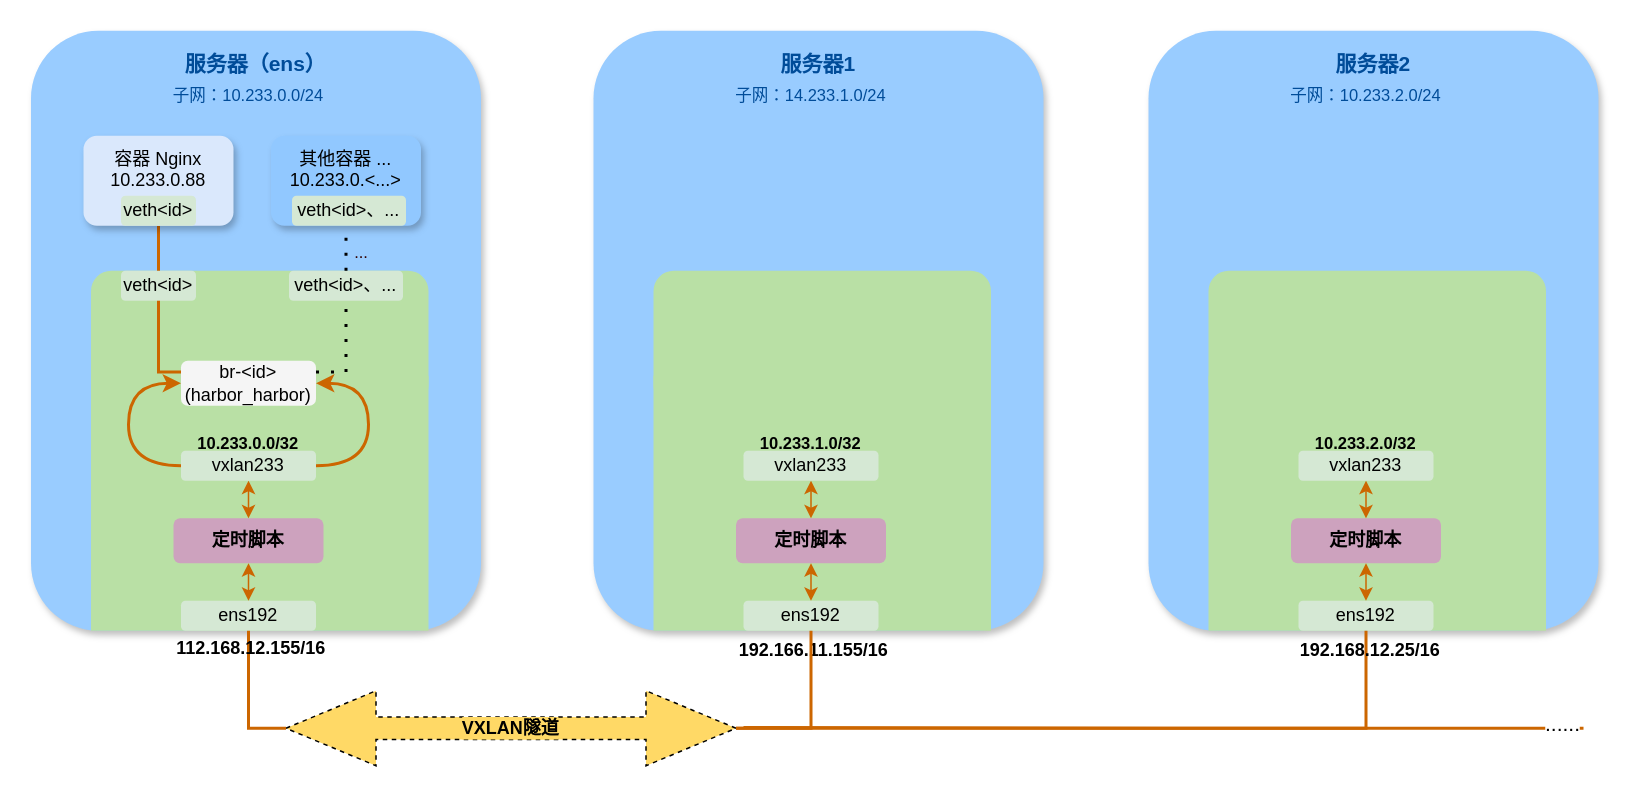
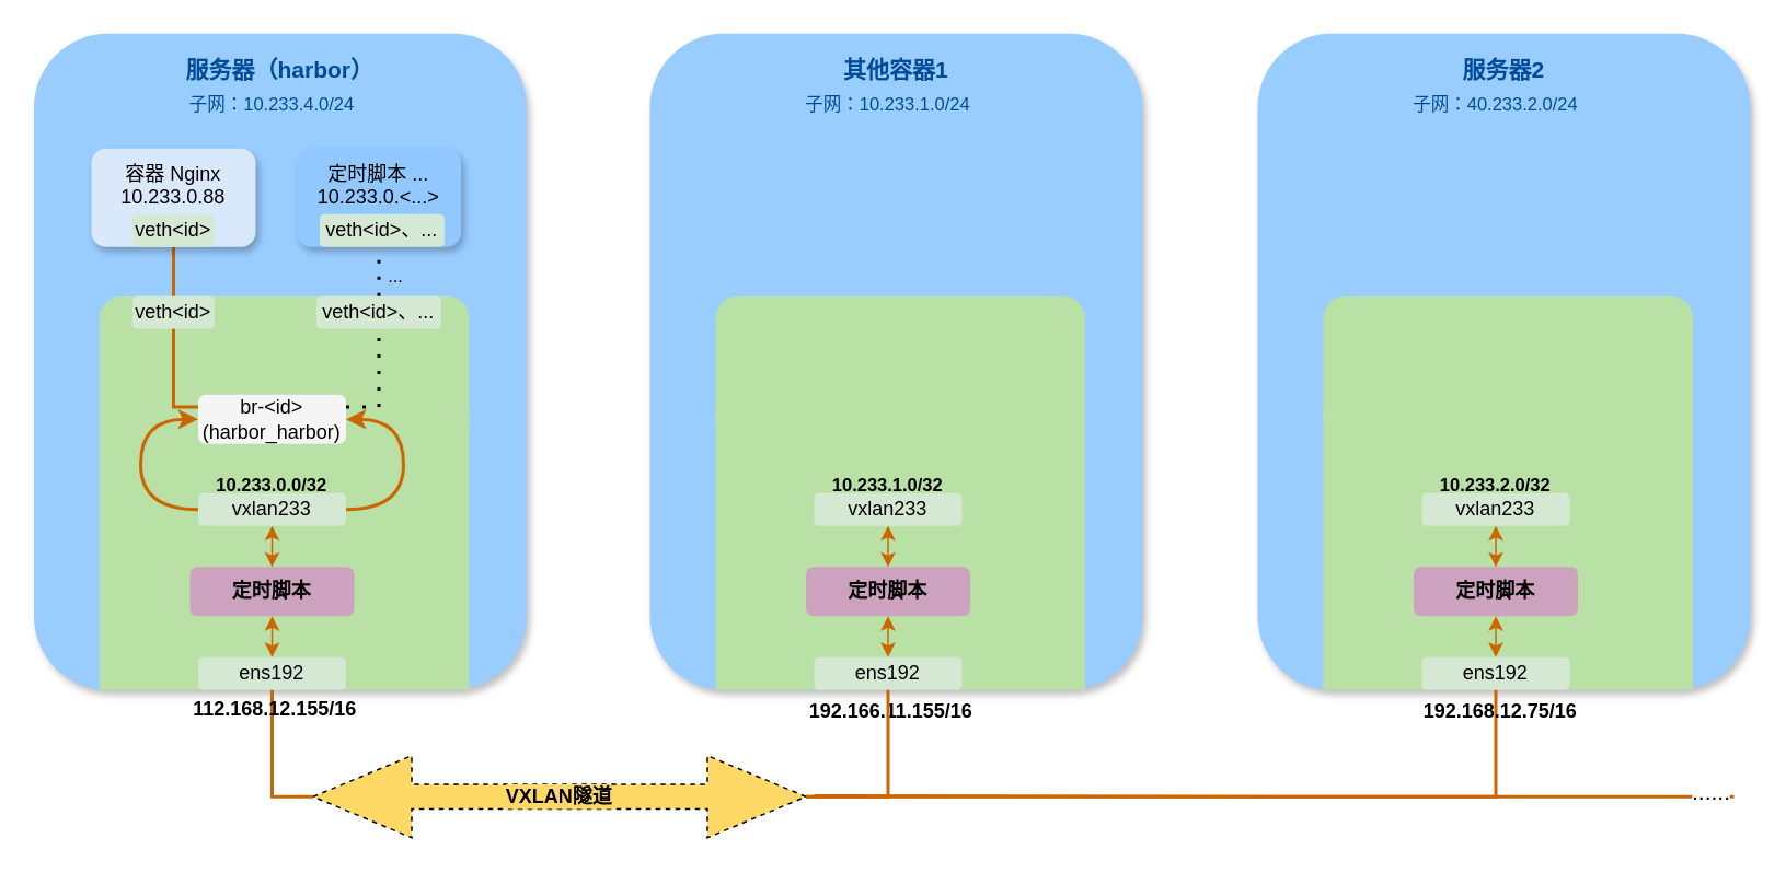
  <mxCell id="0" />
  <mxCell id="1" parent="0" />
  <mxCell id="2" value="" style="rounded=1;whiteSpace=wrap;html=1;labelBackgroundColor=none;labelBorderColor=none;fillColor=#99CCFF;strokeColor=none;shadow=1;" vertex="1" parent="1"><mxGeometry x="20" y="20" width="300" height="400" as="geometry" /></mxCell>
  <mxCell id="3" value="" style="rounded=1;whiteSpace=wrap;html=1;fillColor=#B9E0A5;strokeColor=none;" vertex="1" parent="1"><mxGeometry x="60" y="180" width="225" height="90" as="geometry" /></mxCell>
  <mxCell id="4" value="" style="rounded=0;whiteSpace=wrap;html=1;fillColor=#B9E0A5;strokeColor=none;fontColor=#ffffff;" vertex="1" parent="1"><mxGeometry x="60" y="250" width="225" height="170" as="geometry" /></mxCell>
  <mxCell id="5" value="&lt;div&gt;ens192&lt;/div&gt;" style="rounded=1;whiteSpace=wrap;html=1;fillColor=#D5E8D4;strokeColor=none;" vertex="1" parent="1"><mxGeometry x="120" y="400" width="90" height="20" as="geometry" /></mxCell>
  <mxCell id="6" value="定时脚本" style="rounded=1;whiteSpace=wrap;html=1;strokeColor=none;fillColor=#CDA2BE;fontStyle=1" vertex="1" parent="1"><mxGeometry x="115" y="345" width="100" height="30" as="geometry" /></mxCell>
  <mxCell id="7" value="" style="endArrow=classic;startArrow=classic;rounded=0;exitX=0.5;exitY=1;exitDx=0;exitDy=0;entryX=0.5;entryY=0;entryDx=0;entryDy=0;labelBackgroundColor=none;fontColor=none;noLabel=1;fillColor=#f0a30a;strokeColor=#CC6600;strokeWidth=1;" edge="1" parent="1" source="6" target="5"><mxGeometry width="50" height="50" relative="1" as="geometry"><mxPoint x="135" y="350" as="sourcePoint" /><mxPoint x="185" y="300" as="targetPoint" /></mxGeometry></mxCell>
  <mxCell id="8" value="veth&amp;lt;id&amp;gt;、..." style="rounded=1;whiteSpace=wrap;html=1;fillColor=#D5E8D4;strokeColor=none;" vertex="1" parent="1"><mxGeometry x="192" y="180" width="76" height="20" as="geometry" /></mxCell>
  <mxCell id="9" value="veth&amp;lt;id&amp;gt;" style="rounded=1;whiteSpace=wrap;html=1;fillColor=#D5E8D4;strokeColor=none;" vertex="1" parent="1"><mxGeometry x="80" y="180" width="50" height="20" as="geometry" /></mxCell>
  <mxCell id="10" value="" style="endArrow=none;html=1;rounded=0;entryX=0.5;entryY=1;entryDx=0;entryDy=0;exitX=0.5;exitY=0;exitDx=0;exitDy=0;strokeColor=#CC6600;strokeWidth=2;" edge="1" parent="1" source="9" target="15"><mxGeometry width="50" height="50" relative="1" as="geometry"><mxPoint x="135" y="350" as="sourcePoint" /><mxPoint x="375" y="260" as="targetPoint" /></mxGeometry></mxCell>
  <mxCell id="11" value="" style="endArrow=none;html=1;rounded=0;entryX=0.5;entryY=1;entryDx=0;entryDy=0;exitX=0.5;exitY=0;exitDx=0;exitDy=0;strokeColor=default;strokeWidth=2;dashed=1;dashPattern=1 4;" edge="1" parent="1" source="8" target="18"><mxGeometry width="50" height="50" relative="1" as="geometry"><mxPoint x="175" y="210" as="sourcePoint" /><mxPoint x="175" y="190" as="targetPoint" /></mxGeometry></mxCell>
  <mxCell id="12" value="&lt;div&gt;...&lt;/div&gt;" style="edgeLabel;html=1;align=center;verticalAlign=middle;resizable=0;points=[];fontColor=#330000;labelBackgroundColor=#99CCFF;" vertex="1" connectable="0" parent="11"><mxGeometry x="-0.125" y="1" relative="1" as="geometry"><mxPoint x="10" as="offset" /></mxGeometry></mxCell>
  <mxCell id="13" value="" style="endArrow=classic;startArrow=classic;rounded=0;exitX=0.5;exitY=1;exitDx=0;exitDy=0;entryX=0.5;entryY=0;entryDx=0;entryDy=0;labelBackgroundColor=none;fontColor=none;noLabel=1;fillColor=#f0a30a;strokeColor=#CC6600;strokeWidth=1;" edge="1" parent="1" source="26" target="6"><mxGeometry width="50" height="50" relative="1" as="geometry"><mxPoint x="175" y="380" as="sourcePoint" /><mxPoint x="175" y="410" as="targetPoint" /></mxGeometry></mxCell>
  <mxCell id="14" value="" style="group;fontStyle=1" vertex="1" connectable="0" parent="1"><mxGeometry x="55" y="90" width="100" height="60" as="geometry" /></mxCell>
  <mxCell id="15" value="&lt;div&gt;容器 Nginx&lt;/div&gt;&lt;div&gt;10.233.0.88&lt;/div&gt;&lt;div&gt;&lt;br&gt;&lt;/div&gt;" style="rounded=1;whiteSpace=wrap;html=1;fillColor=#dae8fc;fontColor=#000000;strokeColor=none;fillStyle=auto;glass=0;shadow=1;" vertex="1" parent="14"><mxGeometry width="100" height="60" as="geometry" /></mxCell>
  <mxCell id="16" value="veth&amp;lt;id&amp;gt;" style="rounded=1;whiteSpace=wrap;html=1;fillColor=#D5E8D4;strokeColor=none;" vertex="1" parent="14"><mxGeometry x="25" y="40" width="50" height="20" as="geometry" /></mxCell>
  <mxCell id="17" value="" style="group" vertex="1" connectable="0" parent="1"><mxGeometry x="180" y="90" width="100" height="60" as="geometry" /></mxCell>
- <mxCell id="18" value="&lt;div&gt;其他容器 ...&lt;/div&gt;&lt;div&gt;10.233.0.&amp;lt;...&amp;gt;&lt;br&gt;&lt;/div&gt;&lt;div&gt;&lt;br&gt;&lt;/div&gt;" style="rounded=1;whiteSpace=wrap;html=1;fillColor=#91C8FF;fontColor=#000000;strokeColor=none;fillStyle=auto;glass=0;shadow=1;gradientColor=none;movable=1;resizable=1;rotatable=1;deletable=1;editable=1;locked=0;connectable=1;" vertex="1" parent="17"><mxGeometry width="100" height="60" as="geometry" /></mxCell>
+ <mxCell id="18" value="&lt;div&gt;定时脚本 ...&lt;/div&gt;&lt;div&gt;10.233.0.&amp;lt;...&amp;gt;&lt;br&gt;&lt;/div&gt;&lt;div&gt;&lt;br&gt;&lt;/div&gt;" style="rounded=1;whiteSpace=wrap;html=1;fillColor=#91C8FF;fontColor=#000000;strokeColor=none;fillStyle=auto;glass=0;shadow=1;gradientColor=none;movable=1;resizable=1;rotatable=1;deletable=1;editable=1;locked=0;connectable=1;" vertex="1" parent="17"><mxGeometry width="100" height="60" as="geometry" /></mxCell>
  <mxCell id="19" value="veth&amp;lt;id&amp;gt;、..." style="rounded=1;whiteSpace=wrap;html=1;fillColor=#D5E8D4;strokeColor=none;movable=0;resizable=0;rotatable=0;deletable=0;editable=0;locked=1;connectable=0;" vertex="1" parent="17"><mxGeometry x="14" y="40" width="76" height="20" as="geometry" /></mxCell>
  <mxCell id="20" value="" style="group" vertex="1" connectable="0" parent="1"><mxGeometry x="120" y="226" width="90" height="44" as="geometry" /></mxCell>
  <mxCell id="21" value="&lt;div&gt;br-&amp;lt;id&amp;gt;&lt;br&gt;&lt;/div&gt;&lt;div&gt;(harbor_harbor)&lt;/div&gt;" style="rounded=1;whiteSpace=wrap;html=1;fillColor=#f5f5f5;strokeColor=none;" vertex="1" parent="20"><mxGeometry y="14" width="90" height="30" as="geometry" /></mxCell>
  <mxCell id="22" value="" style="endArrow=none;html=1;entryX=0.5;entryY=1;entryDx=0;entryDy=0;exitX=0;exitY=0.25;exitDx=0;exitDy=0;strokeColor=#CC6600;strokeWidth=2;rounded=0;edgeStyle=orthogonalEdgeStyle;" edge="1" parent="1" source="21" target="9"><mxGeometry width="50" height="50" relative="1" as="geometry"><mxPoint x="115" y="190" as="sourcePoint" /><mxPoint x="115" y="160" as="targetPoint" /></mxGeometry></mxCell>
  <mxCell id="23" value="" style="endArrow=classic;html=1;rounded=0;exitX=0;exitY=0.5;exitDx=0;exitDy=0;entryX=0;entryY=0.5;entryDx=0;entryDy=0;labelPosition=center;verticalLabelPosition=top;align=center;verticalAlign=bottom;strokeColor=#CC6600;edgeStyle=orthogonalEdgeStyle;curved=1;strokeWidth=2;" edge="1" parent="1" source="26" target="21"><mxGeometry width="50" height="50" relative="1" as="geometry"><mxPoint x="135" y="507" as="sourcePoint" /><mxPoint x="185" y="457" as="targetPoint" /><Array as="points"><mxPoint x="85" y="310" /><mxPoint x="85" y="255" /></Array></mxGeometry></mxCell>
  <mxCell id="24" value="" style="endArrow=classic;html=1;rounded=0;exitX=1;exitY=0.5;exitDx=0;exitDy=0;labelPosition=center;verticalLabelPosition=top;align=center;verticalAlign=bottom;strokeColor=#CC6600;edgeStyle=orthogonalEdgeStyle;curved=1;strokeWidth=2;entryX=1;entryY=0.5;entryDx=0;entryDy=0;" edge="1" parent="1" source="26" target="21"><mxGeometry width="50" height="50" relative="1" as="geometry"><mxPoint x="130" y="460" as="sourcePoint" /><mxPoint x="215" y="260" as="targetPoint" /><Array as="points"><mxPoint x="245" y="310" /><mxPoint x="245" y="255" /></Array></mxGeometry></mxCell>
  <mxCell id="25" value="" style="group" vertex="1" connectable="0" parent="1"><mxGeometry x="120" y="290" width="90" height="30" as="geometry" /></mxCell>
  <mxCell id="26" value="&lt;div&gt;vxlan233&lt;/div&gt;" style="rounded=1;whiteSpace=wrap;html=1;fillColor=#D5E8D4;strokeColor=none;" vertex="1" parent="25"><mxGeometry y="10" width="90" height="20" as="geometry" /></mxCell>
  <mxCell id="27" value="&lt;div style=&quot;font-size: 11px;&quot;&gt;10.233.0.0/32&lt;/div&gt;" style="text;html=1;strokeColor=none;fillColor=none;align=center;verticalAlign=middle;whiteSpace=wrap;rounded=0;fontStyle=1;fontSize=11;" vertex="1" parent="25"><mxGeometry x="15" width="60" height="10" as="geometry" /></mxCell>
  <mxCell id="28" style="rounded=0;orthogonalLoop=1;jettySize=auto;html=1;exitX=1;exitY=0.25;exitDx=0;exitDy=0;entryX=0.5;entryY=1;entryDx=0;entryDy=0;dashed=1;dashPattern=1 4;strokeColor=default;endArrow=none;endFill=0;strokeWidth=2;edgeStyle=orthogonalEdgeStyle;" edge="1" parent="1" source="21" target="8"><mxGeometry relative="1" as="geometry" /></mxCell>
  <mxCell id="29" value="" style="group" vertex="1" connectable="0" parent="1"><mxGeometry x="100" y="40" width="153" height="30" as="geometry" /></mxCell>
- <mxCell id="30" value="&lt;div style=&quot;font-size: 14px;&quot;&gt;服务器（ens）&lt;/div&gt;&lt;div style=&quot;font-size: 14px;&quot;&gt;&lt;br&gt;&lt;/div&gt;" style="text;html=1;align=center;verticalAlign=middle;whiteSpace=wrap;rounded=0;fontStyle=1;fontColor=#004C99;fontSize=14;" vertex="1" parent="29"><mxGeometry width="140" height="20" as="geometry" /></mxCell>
- <mxCell id="31" value="子网：10.233.0.0/24" style="text;whiteSpace=wrap;html=1;fontColor=#004C99;fontSize=11;" vertex="1" parent="29"><mxGeometry x="13" y="10" width="140" height="20" as="geometry" /></mxCell>
+ <mxCell id="30" value="&lt;div style=&quot;font-size: 14px;&quot;&gt;服务器（harbor）&lt;/div&gt;&lt;div style=&quot;font-size: 14px;&quot;&gt;&lt;br&gt;&lt;/div&gt;" style="text;html=1;align=center;verticalAlign=middle;whiteSpace=wrap;rounded=0;fontStyle=1;fontColor=#004C99;fontSize=14;" vertex="1" parent="29"><mxGeometry width="140" height="20" as="geometry" /></mxCell>
+ <mxCell id="31" value="子网：10.233.4.0/24" style="text;whiteSpace=wrap;html=1;fontColor=#004C99;fontSize=11;" vertex="1" parent="29"><mxGeometry x="13" y="10" width="140" height="20" as="geometry" /></mxCell>
  <mxCell id="32" value="" style="rounded=1;whiteSpace=wrap;html=1;labelBackgroundColor=none;labelBorderColor=none;fillColor=#99CCFF;strokeColor=none;shadow=1;" vertex="1" parent="1"><mxGeometry x="395" y="20" width="300" height="400" as="geometry" /></mxCell>
  <mxCell id="33" value="&lt;div align=&quot;right&quot;&gt;192.166.11.155/16&lt;/div&gt;" style="text;html=1;strokeColor=none;fillColor=none;align=center;verticalAlign=middle;whiteSpace=wrap;rounded=0;fontStyle=1" vertex="1" parent="1"><mxGeometry x="512" y="418" width="60" height="30" as="geometry" /></mxCell>
  <mxCell id="34" value="" style="rounded=1;whiteSpace=wrap;html=1;fillColor=#B9E0A5;strokeColor=none;" vertex="1" parent="1"><mxGeometry x="435" y="180" width="225" height="90" as="geometry" /></mxCell>
  <mxCell id="35" value="" style="rounded=0;whiteSpace=wrap;html=1;fillColor=#B9E0A5;strokeColor=none;fontColor=#ffffff;" vertex="1" parent="1"><mxGeometry x="435" y="250" width="225" height="170" as="geometry" /></mxCell>
  <mxCell id="36" value="&lt;div&gt;ens192&lt;/div&gt;" style="rounded=1;whiteSpace=wrap;html=1;fillColor=#D5E8D4;strokeColor=none;" vertex="1" parent="1"><mxGeometry x="495" y="400" width="90" height="20" as="geometry" /></mxCell>
  <mxCell id="37" value="定时脚本" style="rounded=1;whiteSpace=wrap;html=1;strokeColor=none;fillColor=#CDA2BE;fontStyle=1" vertex="1" parent="1"><mxGeometry x="490" y="345" width="100" height="30" as="geometry" /></mxCell>
  <mxCell id="38" value="" style="endArrow=classic;startArrow=classic;rounded=0;exitX=0.5;exitY=1;exitDx=0;exitDy=0;entryX=0.5;entryY=0;entryDx=0;entryDy=0;labelBackgroundColor=none;fontColor=none;noLabel=1;fillColor=#f0a30a;strokeColor=#CC6600;strokeWidth=1;" edge="1" parent="1" source="37" target="36"><mxGeometry width="50" height="50" relative="1" as="geometry"><mxPoint x="510" y="350" as="sourcePoint" /><mxPoint x="560" y="300" as="targetPoint" /></mxGeometry></mxCell>
  <mxCell id="39" value="" style="endArrow=classic;startArrow=classic;rounded=0;exitX=0.5;exitY=1;exitDx=0;exitDy=0;entryX=0.5;entryY=0;entryDx=0;entryDy=0;labelBackgroundColor=none;fontColor=none;noLabel=1;fillColor=#f0a30a;strokeColor=#CC6600;strokeWidth=1;" edge="1" parent="1" source="41" target="37"><mxGeometry width="50" height="50" relative="1" as="geometry"><mxPoint x="550" y="380" as="sourcePoint" /><mxPoint x="550" y="410" as="targetPoint" /></mxGeometry></mxCell>
  <mxCell id="40" value="" style="group" vertex="1" connectable="0" parent="1"><mxGeometry x="495" y="290" width="90" height="30" as="geometry" /></mxCell>
  <mxCell id="41" value="&lt;div&gt;vxlan233&lt;/div&gt;" style="rounded=1;whiteSpace=wrap;html=1;fillColor=#D5E8D4;strokeColor=none;" vertex="1" parent="40"><mxGeometry y="10" width="90" height="20" as="geometry" /></mxCell>
  <mxCell id="42" value="&lt;div style=&quot;font-size: 11px;&quot;&gt;10.233.1.0/32&lt;/div&gt;" style="text;html=1;strokeColor=none;fillColor=none;align=center;verticalAlign=middle;whiteSpace=wrap;rounded=0;fontStyle=1;fontSize=11;" vertex="1" parent="40"><mxGeometry x="15" width="60" height="10" as="geometry" /></mxCell>
  <mxCell id="43" value="" style="group" vertex="1" connectable="0" parent="1"><mxGeometry x="475" y="40" width="153" height="30" as="geometry" /></mxCell>
- <mxCell id="44" value="&lt;div style=&quot;font-size: 14px;&quot;&gt;服务器1&lt;/div&gt;&lt;div style=&quot;font-size: 14px;&quot;&gt;&lt;br&gt;&lt;/div&gt;" style="text;html=1;align=center;verticalAlign=middle;whiteSpace=wrap;rounded=0;fontStyle=1;fontColor=#004C99;fontSize=14;" vertex="1" parent="43"><mxGeometry width="140" height="20" as="geometry" /></mxCell>
- <mxCell id="45" value="子网：14.233.1.0/24" style="text;whiteSpace=wrap;html=1;fontColor=#004C99;fontSize=11;" vertex="1" parent="43"><mxGeometry x="13" y="10" width="140" height="20" as="geometry" /></mxCell>
+ <mxCell id="44" value="&lt;div style=&quot;font-size: 14px;&quot;&gt;其他容器1&lt;/div&gt;&lt;div style=&quot;font-size: 14px;&quot;&gt;&lt;br&gt;&lt;/div&gt;" style="text;html=1;align=center;verticalAlign=middle;whiteSpace=wrap;rounded=0;fontStyle=1;fontColor=#004C99;fontSize=14;" vertex="1" parent="43"><mxGeometry width="140" height="20" as="geometry" /></mxCell>
+ <mxCell id="45" value="子网：10.233.1.0/24" style="text;whiteSpace=wrap;html=1;fontColor=#004C99;fontSize=11;" vertex="1" parent="43"><mxGeometry x="13" y="10" width="140" height="20" as="geometry" /></mxCell>
  <mxCell id="46" value="" style="rounded=1;whiteSpace=wrap;html=1;labelBackgroundColor=none;labelBorderColor=none;fillColor=#99CCFF;strokeColor=none;shadow=1;" vertex="1" parent="1"><mxGeometry x="765" y="20" width="300" height="400" as="geometry" /></mxCell>
  <mxCell id="47" value="" style="rounded=1;whiteSpace=wrap;html=1;fillColor=#B9E0A5;strokeColor=none;" vertex="1" parent="1"><mxGeometry x="805" y="180" width="225" height="90" as="geometry" /></mxCell>
  <mxCell id="48" value="" style="rounded=0;whiteSpace=wrap;html=1;fillColor=#B9E0A5;strokeColor=none;fontColor=#ffffff;" vertex="1" parent="1"><mxGeometry x="805" y="250" width="225" height="170" as="geometry" /></mxCell>
  <mxCell id="49" value="&lt;div&gt;ens192&lt;/div&gt;" style="rounded=1;whiteSpace=wrap;html=1;fillColor=#D5E8D4;strokeColor=none;" vertex="1" parent="1"><mxGeometry x="865" y="400" width="90" height="20" as="geometry" /></mxCell>
  <mxCell id="50" value="定时脚本" style="rounded=1;whiteSpace=wrap;html=1;strokeColor=none;fillColor=#CDA2BE;fontStyle=1" vertex="1" parent="1"><mxGeometry x="860" y="345" width="100" height="30" as="geometry" /></mxCell>
  <mxCell id="51" value="" style="endArrow=classic;startArrow=classic;rounded=0;exitX=0.5;exitY=1;exitDx=0;exitDy=0;entryX=0.5;entryY=0;entryDx=0;entryDy=0;labelBackgroundColor=none;fontColor=none;noLabel=1;fillColor=#f0a30a;strokeColor=#CC6600;strokeWidth=1;" edge="1" parent="1" source="50" target="49"><mxGeometry width="50" height="50" relative="1" as="geometry"><mxPoint x="880" y="350" as="sourcePoint" /><mxPoint x="930" y="300" as="targetPoint" /></mxGeometry></mxCell>
  <mxCell id="52" value="" style="endArrow=classic;startArrow=classic;rounded=0;exitX=0.5;exitY=1;exitDx=0;exitDy=0;entryX=0.5;entryY=0;entryDx=0;entryDy=0;labelBackgroundColor=none;fontColor=none;noLabel=1;fillColor=#f0a30a;strokeColor=#CC6600;strokeWidth=1;" edge="1" parent="1" source="54" target="50"><mxGeometry width="50" height="50" relative="1" as="geometry"><mxPoint x="920" y="380" as="sourcePoint" /><mxPoint x="920" y="410" as="targetPoint" /></mxGeometry></mxCell>
  <mxCell id="53" value="" style="group" vertex="1" connectable="0" parent="1"><mxGeometry x="865" y="290" width="90" height="30" as="geometry" /></mxCell>
  <mxCell id="54" value="&lt;div&gt;vxlan233&lt;/div&gt;" style="rounded=1;whiteSpace=wrap;html=1;fillColor=#D5E8D4;strokeColor=none;" vertex="1" parent="53"><mxGeometry y="10" width="90" height="20" as="geometry" /></mxCell>
  <mxCell id="55" value="&lt;div style=&quot;font-size: 11px;&quot;&gt;10.233.2.0/32&lt;/div&gt;" style="text;html=1;strokeColor=none;fillColor=none;align=center;verticalAlign=middle;whiteSpace=wrap;rounded=0;fontStyle=1;fontSize=11;" vertex="1" parent="53"><mxGeometry x="15" width="60" height="10" as="geometry" /></mxCell>
  <mxCell id="56" value="" style="group" vertex="1" connectable="0" parent="1"><mxGeometry x="845" y="40" width="153" height="30" as="geometry" /></mxCell>
  <mxCell id="57" value="&lt;div style=&quot;font-size: 14px;&quot;&gt;服务器2&lt;/div&gt;&lt;div style=&quot;font-size: 14px;&quot;&gt;&lt;br&gt;&lt;/div&gt;" style="text;html=1;align=center;verticalAlign=middle;whiteSpace=wrap;rounded=0;fontStyle=1;fontColor=#004C99;fontSize=14;" vertex="1" parent="56"><mxGeometry width="140" height="20" as="geometry" /></mxCell>
- <mxCell id="58" value="子网：10.233.2.0/24" style="text;whiteSpace=wrap;html=1;fontColor=#004C99;fontSize=11;" vertex="1" parent="56"><mxGeometry x="13" y="10" width="140" height="20" as="geometry" /></mxCell>
+ <mxCell id="58" value="子网：40.233.2.0/24" style="text;whiteSpace=wrap;html=1;fontColor=#004C99;fontSize=11;" vertex="1" parent="56"><mxGeometry x="13" y="10" width="140" height="20" as="geometry" /></mxCell>
  <mxCell id="59" style="edgeStyle=orthogonalEdgeStyle;rounded=0;orthogonalLoop=1;jettySize=auto;html=1;endArrow=none;endFill=0;strokeWidth=2;strokeColor=#CC6600;" edge="1" parent="1" source="62" target="36"><mxGeometry relative="1" as="geometry" /></mxCell>
  <mxCell id="60" style="edgeStyle=orthogonalEdgeStyle;rounded=0;orthogonalLoop=1;jettySize=auto;html=1;strokeColor=#CC6600;strokeWidth=2;endArrow=none;endFill=0;" edge="1" parent="1"><mxGeometry relative="1" as="geometry"><mxPoint x="1055" y="485" as="targetPoint" /><mxPoint x="495" y="484.5" as="sourcePoint" /></mxGeometry></mxCell>
  <mxCell id="61" value="&lt;font style=&quot;font-size: 14px;&quot;&gt;......&lt;/font&gt;" style="edgeLabel;html=1;align=center;verticalAlign=middle;resizable=0;points=[];fontSize=14;" vertex="1" connectable="0" parent="60"><mxGeometry x="0.867" y="4" relative="1" as="geometry"><mxPoint x="23" as="offset" /></mxGeometry></mxCell>
  <mxCell id="62" value="VXLAN隧道" style="shape=doubleArrow;whiteSpace=wrap;html=1;fontStyle=1;fontColor=default;labelBackgroundColor=#FFD966;strokeColor=default;dashed=1;fillColor=#FFD966;" vertex="1" parent="1"><mxGeometry x="190" y="460" width="300" height="50" as="geometry" /></mxCell>
  <mxCell id="63" style="edgeStyle=orthogonalEdgeStyle;rounded=0;orthogonalLoop=1;jettySize=auto;html=1;endArrow=none;endFill=0;strokeColor=#CC6600;strokeWidth=2;entryX=1;entryY=0.5;entryDx=0;entryDy=0;entryPerimeter=0;" edge="1" parent="1" source="49" target="62"><mxGeometry relative="1" as="geometry"><mxPoint x="885" y="500" as="sourcePoint" /><Array as="points"><mxPoint x="910" y="485" /></Array></mxGeometry></mxCell>
  <mxCell id="64" style="edgeStyle=orthogonalEdgeStyle;rounded=0;orthogonalLoop=1;jettySize=auto;html=1;entryX=0;entryY=0.5;entryDx=0;entryDy=0;entryPerimeter=0;endArrow=none;endFill=0;strokeWidth=2;strokeColor=#CC6600;exitX=0.5;exitY=1;exitDx=0;exitDy=0;" edge="1" parent="1" source="5" target="62"><mxGeometry relative="1" as="geometry" /></mxCell>
  <mxCell id="65" value="&lt;div align=&quot;right&quot;&gt;112.168.12.155/16&lt;/div&gt;" style="text;html=1;strokeColor=none;fillColor=none;align=center;verticalAlign=middle;whiteSpace=wrap;rounded=0;fontStyle=1" vertex="1" parent="1"><mxGeometry x="137" y="417" width="60" height="30" as="geometry" /></mxCell>
- <mxCell id="66" value="&lt;div align=&quot;right&quot;&gt;192.168.12.25/16&lt;/div&gt;" style="text;html=1;strokeColor=none;fillColor=none;align=center;verticalAlign=middle;whiteSpace=wrap;rounded=0;fontStyle=1" vertex="1" parent="1"><mxGeometry x="883" y="418" width="60" height="30" as="geometry" /></mxCell>
+ <mxCell id="66" value="&lt;div align=&quot;right&quot;&gt;192.168.12.75/16&lt;/div&gt;" style="text;html=1;strokeColor=none;fillColor=none;align=center;verticalAlign=middle;whiteSpace=wrap;rounded=0;fontStyle=1" vertex="1" parent="1"><mxGeometry x="883" y="418" width="60" height="30" as="geometry" /></mxCell>
